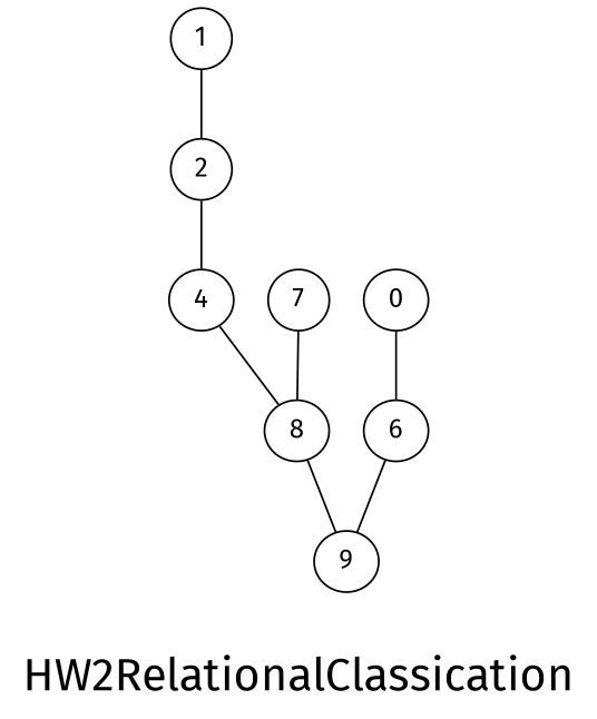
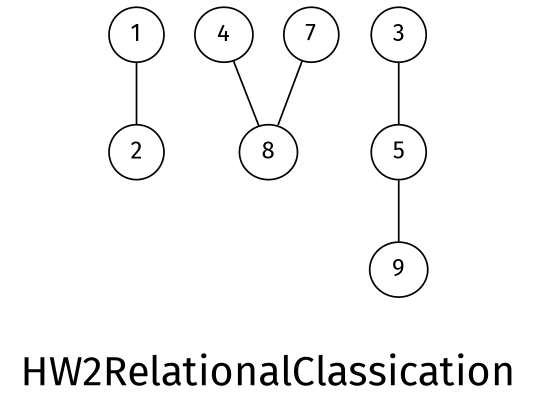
  graph {
    fontname="Fira Sans"
    fontsize=24
    label="\nHW2RelationalClassication\n"
    splines=false
    node [fontname="Fira Sans" shape=ellipse]
    edge [fontname="Fira Sans"]
    1 [height=0.3 width=0.3]
    2 [height=0.3 width=0.3]
    4 [height=0.3 width=0.3]
-   3 [height=0.3 width=0.3 label=0]
-   6 [height=0.3 width=0.3]
+   3 [height=0.3 width=0.3]
+   6 [height=0.3 width=0.3 label=5]
    8 [height=0.3 width=0.3]
    9 [height=0.3 width=0.3]
    7 [height=0.3 width=0.3]
    1 -- 2
-   2 -- 4
    4 -- 8
    3 -- 6
    6 -- 9
-   8 -- 9
    7 -- 8
  }
